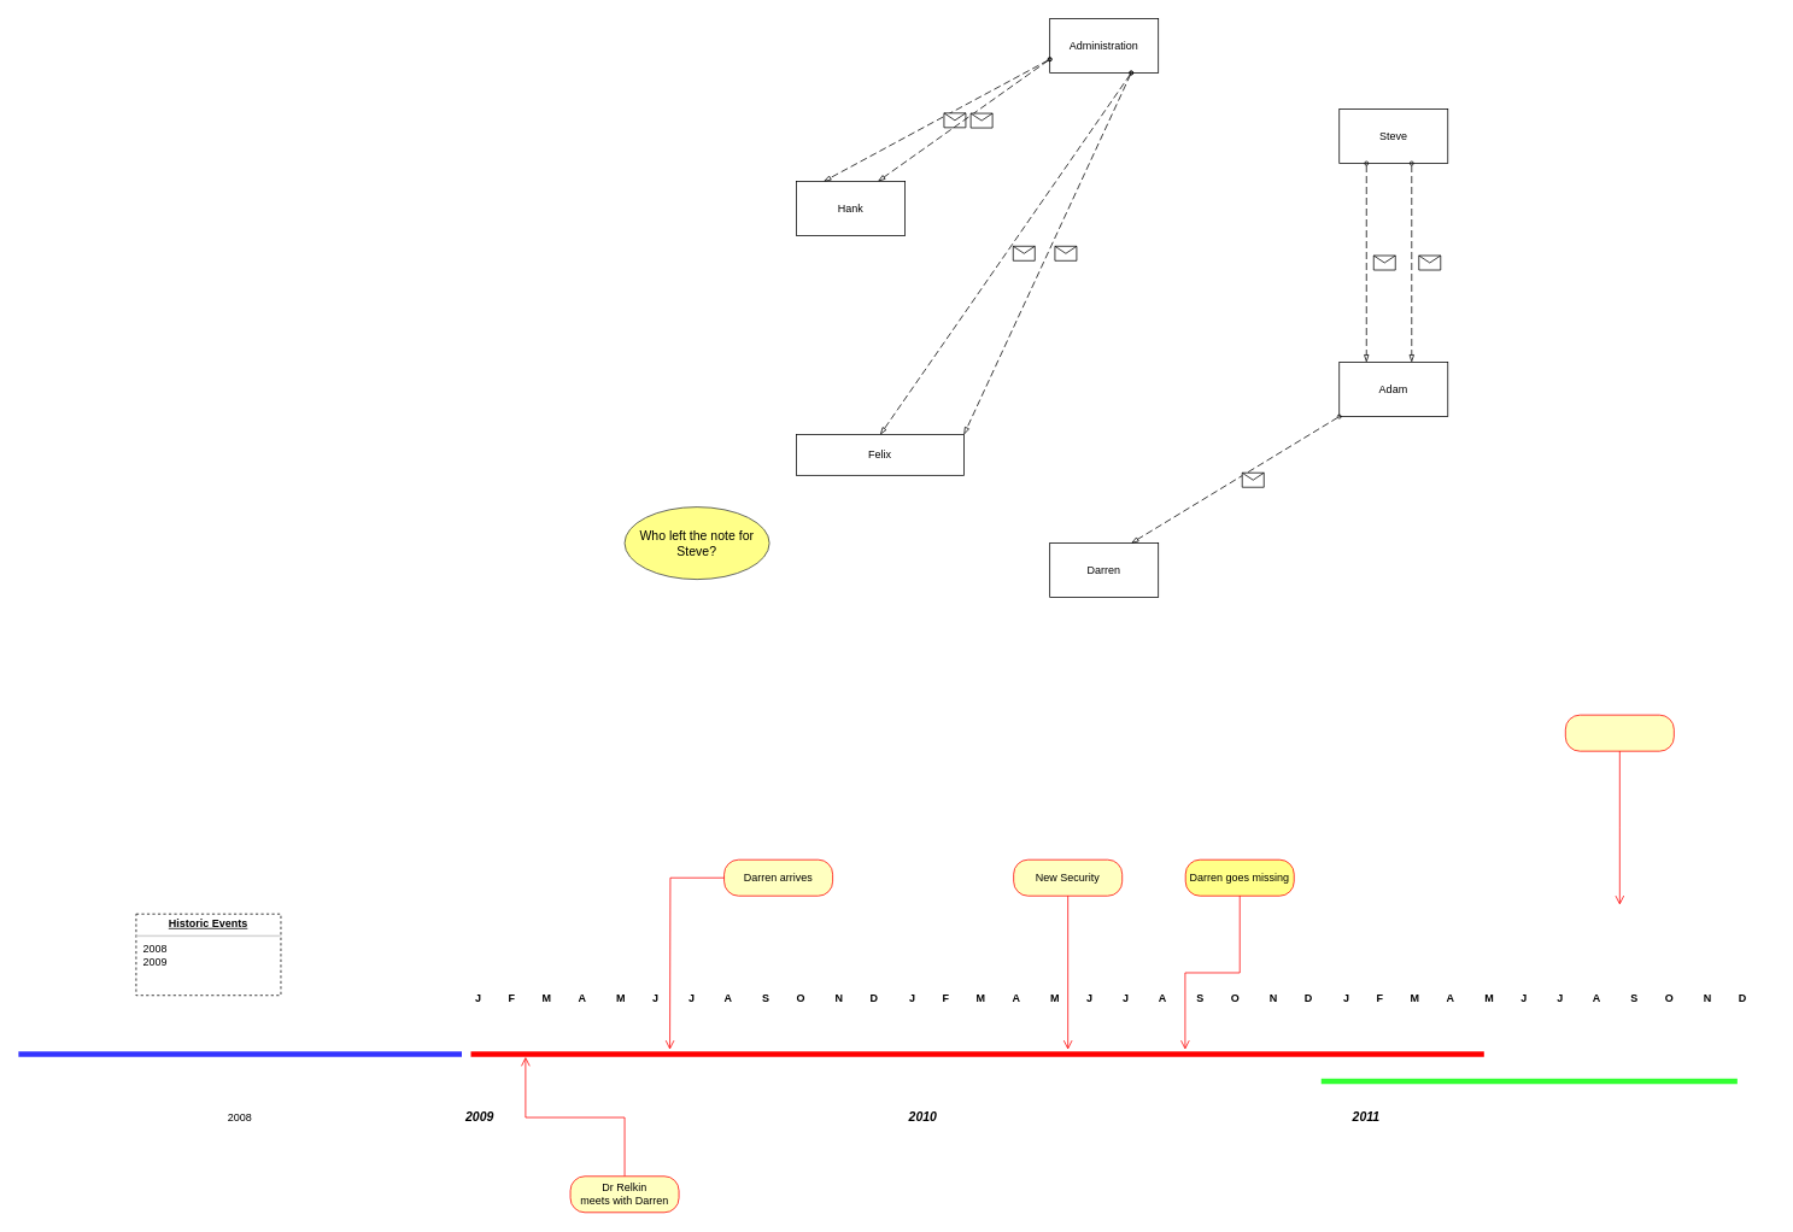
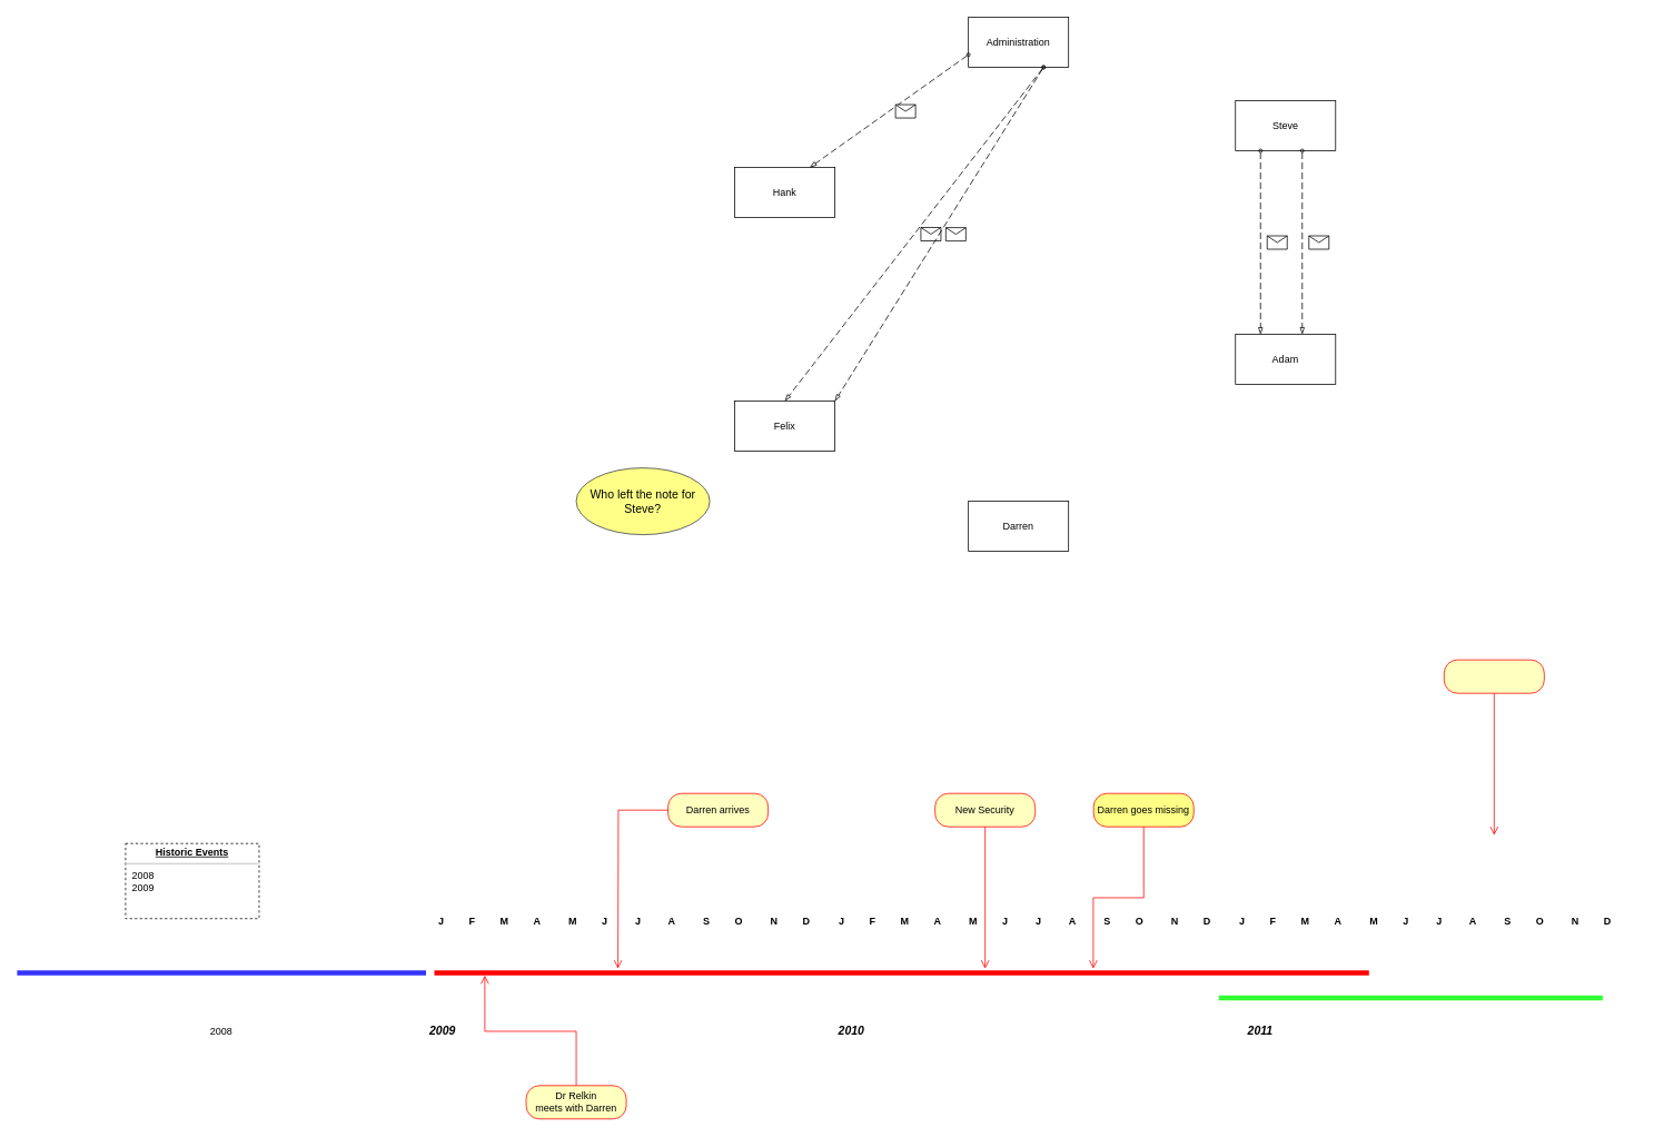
  <mxCell id="0" />
  <mxCell id="1" parent="0" />
  <mxCell id="2" value="Hank" style="rounded=0;whiteSpace=wrap;html=1;" vertex="1" parent="1"><mxGeometry x="880" y="200" width="120" height="60" as="geometry" /></mxCell>
  <mxCell id="3" value="Adam" style="rounded=0;whiteSpace=wrap;html=1;" vertex="1" parent="1"><mxGeometry x="1480" y="400" width="120" height="60" as="geometry" /></mxCell>
  <mxCell id="4" value="Steve" style="rounded=0;whiteSpace=wrap;html=1;" vertex="1" parent="1"><mxGeometry x="1480" y="120" width="120" height="60" as="geometry" /></mxCell>
  <mxCell id="5" value="Administration" style="rounded=0;whiteSpace=wrap;html=1;" vertex="1" parent="1"><mxGeometry x="1160" y="20" width="120" height="60" as="geometry" /></mxCell>
- <mxCell id="6" value="Felix" style="rounded=0;whiteSpace=wrap;html=1;" vertex="1" parent="1"><mxGeometry x="880" y="480" width="185" height="45" as="geometry" /></mxCell>
- <mxCell id="7" value="" style="endArrow=blockThin;html=1;labelPosition=left;verticalLabelPosition=middle;align=right;verticalAlign=middle;dashed=1;dashPattern=8 4;endFill=0;startArrow=oval;startFill=0;endSize=6;startSize=4;rounded=0;exitX=0;exitY=0.75;exitDx=0;exitDy=0;entryX=0.25;entryY=0;entryDx=0;entryDy=0;" edge="1" parent="1" source="5" target="2"><mxGeometry relative="1" as="geometry"><mxPoint x="970" y="110" as="sourcePoint" /><mxPoint x="1130" y="110" as="targetPoint" /></mxGeometry></mxCell>
- <mxCell id="8" value="" style="shape=message;html=1;outlineConnect=0;labelPosition=left;verticalLabelPosition=middle;align=right;verticalAlign=middle;spacingRight=5;labelBackgroundColor=#ffffff;" vertex="1" parent="7"><mxGeometry width="24" height="16" relative="1" as="geometry"><mxPoint x="8" y="-8" as="offset" /></mxGeometry></mxCell>
+ <mxCell id="6" value="Felix" style="rounded=0;whiteSpace=wrap;html=1;" vertex="1" parent="1"><mxGeometry x="880" y="480" width="120" height="60" as="geometry" /></mxCell>
  <mxCell id="9" value="" style="endArrow=blockThin;html=1;labelPosition=left;verticalLabelPosition=middle;align=right;verticalAlign=middle;dashed=1;dashPattern=8 4;endFill=0;startArrow=oval;startFill=0;endSize=6;startSize=4;rounded=0;exitX=0;exitY=0.75;exitDx=0;exitDy=0;" edge="1" parent="1" source="5"><mxGeometry relative="1" as="geometry"><mxPoint x="1190" y="80" as="sourcePoint" /><mxPoint x="970" y="200" as="targetPoint" /></mxGeometry></mxCell>
  <mxCell id="10" value="" style="shape=message;html=1;outlineConnect=0;labelPosition=left;verticalLabelPosition=middle;align=right;verticalAlign=middle;spacingRight=5;labelBackgroundColor=#ffffff;" vertex="1" parent="9"><mxGeometry width="24" height="16" relative="1" as="geometry"><mxPoint x="8" y="-8" as="offset" /></mxGeometry></mxCell>
  <mxCell id="11" value="" style="endArrow=blockThin;html=1;labelPosition=left;verticalLabelPosition=middle;align=right;verticalAlign=middle;dashed=1;dashPattern=8 4;endFill=0;startArrow=oval;startFill=0;endSize=6;startSize=4;rounded=0;exitX=0.25;exitY=1;exitDx=0;exitDy=0;entryX=0.25;entryY=0;entryDx=0;entryDy=0;" edge="1" parent="1" source="4" target="3"><mxGeometry relative="1" as="geometry"><mxPoint x="1520" y="180" as="sourcePoint" /><mxPoint x="1300" y="300" as="targetPoint" /></mxGeometry></mxCell>
  <mxCell id="12" value="" style="shape=message;html=1;outlineConnect=0;labelPosition=left;verticalLabelPosition=middle;align=right;verticalAlign=middle;spacingRight=5;labelBackgroundColor=#ffffff;" vertex="1" parent="11"><mxGeometry width="24" height="16" relative="1" as="geometry"><mxPoint x="8" y="-8" as="offset" /></mxGeometry></mxCell>
  <mxCell id="13" value="" style="endArrow=blockThin;html=1;labelPosition=left;verticalLabelPosition=middle;align=right;verticalAlign=middle;dashed=1;dashPattern=8 4;endFill=0;startArrow=oval;startFill=0;endSize=6;startSize=4;rounded=0;exitX=0.25;exitY=1;exitDx=0;exitDy=0;entryX=0.25;entryY=0;entryDx=0;entryDy=0;" edge="1" parent="1"><mxGeometry relative="1" as="geometry"><mxPoint x="1560" y="180" as="sourcePoint" /><mxPoint x="1560" y="400" as="targetPoint" /></mxGeometry></mxCell>
  <mxCell id="14" value="" style="shape=message;html=1;outlineConnect=0;labelPosition=left;verticalLabelPosition=middle;align=right;verticalAlign=middle;spacingRight=5;labelBackgroundColor=#ffffff;" vertex="1" parent="13"><mxGeometry width="24" height="16" relative="1" as="geometry"><mxPoint x="8" y="-8" as="offset" /></mxGeometry></mxCell>
  <mxCell id="15" value="" style="endArrow=blockThin;html=1;labelPosition=left;verticalLabelPosition=middle;align=right;verticalAlign=middle;dashed=1;dashPattern=8 4;endFill=0;startArrow=oval;startFill=0;endSize=6;startSize=4;rounded=0;exitX=0.75;exitY=1;exitDx=0;exitDy=0;entryX=0.5;entryY=0;entryDx=0;entryDy=0;" edge="1" parent="1" source="5" target="6"><mxGeometry relative="1" as="geometry"><mxPoint x="1320" y="140" as="sourcePoint" /><mxPoint x="1100" y="260" as="targetPoint" /></mxGeometry></mxCell>
  <mxCell id="16" value="" style="shape=message;html=1;outlineConnect=0;labelPosition=left;verticalLabelPosition=middle;align=right;verticalAlign=middle;spacingRight=5;labelBackgroundColor=#ffffff;" vertex="1" parent="15"><mxGeometry width="24" height="16" relative="1" as="geometry"><mxPoint x="8" y="-8" as="offset" /></mxGeometry></mxCell>
  <mxCell id="17" value="" style="endArrow=blockThin;html=1;labelPosition=left;verticalLabelPosition=middle;align=right;verticalAlign=middle;dashed=1;dashPattern=8 4;endFill=0;startArrow=oval;startFill=0;endSize=6;startSize=4;rounded=0;exitX=0.75;exitY=1;exitDx=0;exitDy=0;entryX=1;entryY=0;entryDx=0;entryDy=0;" edge="1" parent="1" source="5" target="6"><mxGeometry relative="1" as="geometry"><mxPoint x="1260" y="90" as="sourcePoint" /><mxPoint x="950" y="490" as="targetPoint" /></mxGeometry></mxCell>
  <mxCell id="18" value="" style="shape=message;html=1;outlineConnect=0;labelPosition=left;verticalLabelPosition=middle;align=right;verticalAlign=middle;spacingRight=5;labelBackgroundColor=#ffffff;" vertex="1" parent="17"><mxGeometry width="24" height="16" relative="1" as="geometry"><mxPoint x="8" y="-8" as="offset" /></mxGeometry></mxCell>
  <mxCell id="19" value="Darren" style="rounded=0;whiteSpace=wrap;html=1;" vertex="1" parent="1"><mxGeometry x="1160" y="600" width="120" height="60" as="geometry" /></mxCell>
- <mxCell id="20" value="" style="endArrow=blockThin;html=1;labelPosition=left;verticalLabelPosition=middle;align=right;verticalAlign=middle;dashed=1;dashPattern=8 4;endFill=0;startArrow=oval;startFill=0;endSize=6;startSize=4;rounded=0;entryX=0.75;entryY=0;entryDx=0;entryDy=0;exitX=0;exitY=1;exitDx=0;exitDy=0;" edge="1" parent="1" source="3" target="19"><mxGeometry relative="1" as="geometry"><mxPoint x="1200" y="500" as="sourcePoint" /><mxPoint x="1360" y="500" as="targetPoint" /></mxGeometry></mxCell>
- <mxCell id="21" value="" style="shape=message;html=1;outlineConnect=0;labelPosition=left;verticalLabelPosition=middle;align=right;verticalAlign=middle;spacingRight=5;labelBackgroundColor=#ffffff;" vertex="1" parent="20"><mxGeometry width="24" height="16" relative="1" as="geometry"><mxPoint x="8" y="-8" as="offset" /></mxGeometry></mxCell>
  <mxCell id="22" value="" style="shape=line;html=1;strokeWidth=6;strokeColor=#ff0000;" vertex="1" parent="1"><mxGeometry x="520" y="1160" width="1120" height="10" as="geometry" /></mxCell>
  <mxCell id="23" value="2009" style="text;html=1;strokeColor=none;fillColor=none;align=center;verticalAlign=middle;whiteSpace=wrap;rounded=0;shadow=0;fontStyle=3;fontSize=14;" vertex="1" parent="1"><mxGeometry x="500" y="1220" width="60" height="30" as="geometry" /></mxCell>
  <mxCell id="24" value="2011" style="text;html=1;strokeColor=none;fillColor=none;align=center;verticalAlign=middle;whiteSpace=wrap;rounded=0;shadow=0;fontStyle=3;fontSize=14;" vertex="1" parent="1"><mxGeometry x="1480" y="1220" width="60" height="30" as="geometry" /></mxCell>
  <mxCell id="25" value="2010" style="text;html=1;strokeColor=none;fillColor=none;align=center;verticalAlign=middle;whiteSpace=wrap;rounded=0;shadow=0;fontStyle=3;fontSize=14;" vertex="1" parent="1"><mxGeometry x="990" y="1220" width="60" height="30" as="geometry" /></mxCell>
  <mxCell id="26" value="Darren arrives" style="rounded=1;whiteSpace=wrap;html=1;arcSize=40;fontColor=#000000;fillColor=#ffffc0;strokeColor=#ff0000;" vertex="1" parent="1"><mxGeometry x="800" y="950" width="120" height="40" as="geometry" /></mxCell>
  <mxCell id="27" value="" style="edgeStyle=orthogonalEdgeStyle;html=1;verticalAlign=bottom;endArrow=open;endSize=8;strokeColor=#ff0000;rounded=0;" edge="1" source="26" parent="1"><mxGeometry relative="1" as="geometry"><mxPoint x="740" y="1160" as="targetPoint" /></mxGeometry></mxCell>
  <mxCell id="28" value="" style="edgeStyle=orthogonalEdgeStyle;html=1;verticalAlign=bottom;endArrow=open;endSize=8;strokeColor=#ff0000;rounded=0;entryX=0.054;entryY=0.8;entryDx=0;entryDy=0;entryPerimeter=0;" edge="1" source="29" parent="1" target="22"><mxGeometry relative="1" as="geometry"><mxPoint x="1090" y="1460" as="targetPoint" /></mxGeometry></mxCell>
  <mxCell id="29" value="Dr Relkin&lt;br&gt;meets with Darren" style="rounded=1;whiteSpace=wrap;html=1;arcSize=40;fontColor=#000000;fillColor=#ffffc0;strokeColor=#ff0000;" vertex="1" parent="1"><mxGeometry x="630" y="1300" width="120" height="40" as="geometry" /></mxCell>
  <mxCell id="30" value="" style="rounded=1;whiteSpace=wrap;html=1;arcSize=40;fontColor=#000000;fillColor=#ffffc0;strokeColor=#ff0000;" vertex="1" parent="1"><mxGeometry x="1730" y="790" width="120" height="40" as="geometry" /></mxCell>
  <mxCell id="31" value="" style="edgeStyle=orthogonalEdgeStyle;html=1;verticalAlign=bottom;endArrow=open;endSize=8;strokeColor=#ff0000;rounded=0;" edge="1" source="30" parent="1"><mxGeometry relative="1" as="geometry"><mxPoint x="1790" y="1000" as="targetPoint" /></mxGeometry></mxCell>
  <mxCell id="32" value="New Security" style="rounded=1;whiteSpace=wrap;html=1;arcSize=40;fontColor=#000000;fillColor=#ffffc0;strokeColor=#ff0000;" vertex="1" parent="1"><mxGeometry x="1120" y="950" width="120" height="40" as="geometry" /></mxCell>
  <mxCell id="33" value="" style="edgeStyle=orthogonalEdgeStyle;html=1;verticalAlign=bottom;endArrow=open;endSize=8;strokeColor=#ff0000;rounded=0;" edge="1" source="32" parent="1"><mxGeometry relative="1" as="geometry"><mxPoint x="1180" y="1160" as="targetPoint" /></mxGeometry></mxCell>
  <mxCell id="34" value="J         F         M         A          M         J          J          A          S         O          N         D" style="text;align=left;fontStyle=1;verticalAlign=middle;spacingLeft=3;spacingRight=3;strokeColor=none;rotatable=0;points=[[0,0.5],[1,0.5]];portConstraint=eastwest;" vertex="1" parent="1"><mxGeometry x="520" y="1090" width="480" height="26" as="geometry" /></mxCell>
  <mxCell id="35" value="J         F         M         A          M         J          J          A          S         O          N         D" style="text;align=left;fontStyle=1;verticalAlign=middle;spacingLeft=3;spacingRight=3;strokeColor=none;rotatable=0;points=[[0,0.5],[1,0.5]];portConstraint=eastwest;" vertex="1" parent="1"><mxGeometry x="1000" y="1090" width="480" height="26" as="geometry" /></mxCell>
  <mxCell id="36" value="J         F         M         A          M         J          J          A          S         O          N         D" style="text;align=left;fontStyle=1;verticalAlign=middle;spacingLeft=3;spacingRight=3;strokeColor=none;rotatable=0;points=[[0,0.5],[1,0.5]];portConstraint=eastwest;" vertex="1" parent="1"><mxGeometry x="1480" y="1090" width="480" height="26" as="geometry" /></mxCell>
  <mxCell id="37" value="" style="shape=line;html=1;strokeWidth=6;strokeColor=#3333FF;" vertex="1" parent="1"><mxGeometry x="20" y="1160" width="490" height="10" as="geometry" /></mxCell>
  <mxCell id="38" value="Darren goes missing" style="rounded=1;whiteSpace=wrap;html=1;arcSize=40;fontColor=#000000;fillColor=#ffff88;strokeColor=#ff0000;" vertex="1" parent="1"><mxGeometry x="1310" y="950" width="120" height="40" as="geometry" /></mxCell>
  <mxCell id="39" value="" style="edgeStyle=orthogonalEdgeStyle;html=1;verticalAlign=bottom;endArrow=open;endSize=8;strokeColor=#ff0000;rounded=0;entryX=0.705;entryY=0;entryDx=0;entryDy=0;entryPerimeter=0;" edge="1" source="38" parent="1" target="22"><mxGeometry relative="1" as="geometry"><mxPoint x="1390" y="1010" as="targetPoint" /></mxGeometry></mxCell>
  <mxCell id="40" value="" style="shape=line;html=1;strokeWidth=6;strokeColor=#33FF33;" vertex="1" parent="1"><mxGeometry x="1460" y="1190" width="460" height="10" as="geometry" /></mxCell>
  <mxCell id="41" value="2008" style="text;html=1;strokeColor=none;fillColor=none;align=center;verticalAlign=middle;whiteSpace=wrap;rounded=0;" vertex="1" parent="1"><mxGeometry x="235" y="1220" width="60" height="30" as="geometry" /></mxCell>
  <mxCell id="42" value="&lt;p style=&quot;margin: 0px ; margin-top: 4px ; text-align: center ; text-decoration: underline&quot;&gt;&lt;b&gt;Historic Events&lt;/b&gt;&lt;/p&gt;&lt;hr&gt;&lt;p style=&quot;margin: 0px ; margin-left: 8px&quot;&gt;2008&lt;br&gt;2009&lt;/p&gt;" style="verticalAlign=top;align=left;overflow=fill;fontSize=12;fontFamily=Helvetica;html=1;shadow=0;strokeColor=#000000;dashed=1;" vertex="1" parent="1"><mxGeometry x="150" y="1010" width="160" height="90" as="geometry" /></mxCell>
  <mxCell id="43" value="&lt;span&gt;Who left the note for Steve?&lt;/span&gt;" style="ellipse;whiteSpace=wrap;html=1;shadow=0;fontSize=14;strokeColor=#36393d;fillColor=#ffff88;" vertex="1" parent="1"><mxGeometry x="690" y="560" width="160" height="80" as="geometry" /></mxCell>
